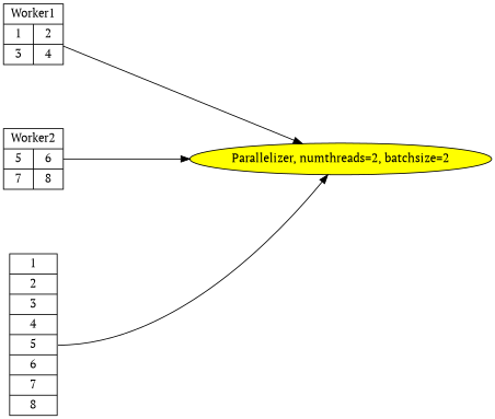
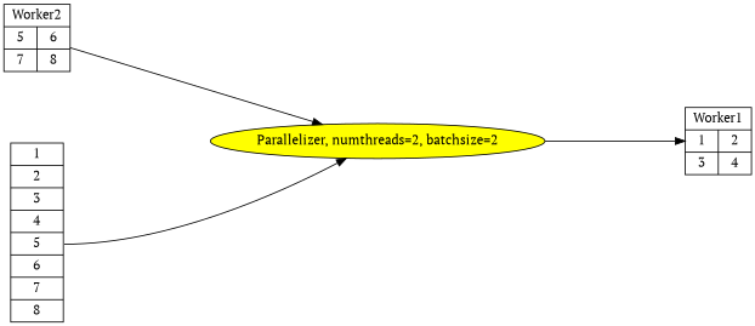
  digraph {
    fontname="PT Serif"
    nodesep=1
    rankdir=LR
    ranksep=2
    node [fontname="PT Serif" shape=record]
    edge [fontname="PT Serif"]
    n1 [label="Worker1 | {<f0> 1|<f1> 2}| {3| 4}"]
    n2 [label="Worker2 | {<f0> 5| 6}| {7| 8}"]
    n3 [fillcolor=yellow label="Parallelizer, numthreads=2, batchsize=2" shape=oval style="rounded,filled"]
    n4 [label="<f0> 1|<f1> 2|<f2> 3| 4|<f5> 5 | 6| 7| 8"]
    subgraph sub_1 {
      n1
      n2
    }
    subgraph sub_2 {
      n1
      n2
    }
    n2 -> n3
-   n1 -> n3
+   n3 -> n1
    n4 -> n3 [tailport=f5]
  }
